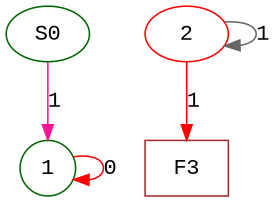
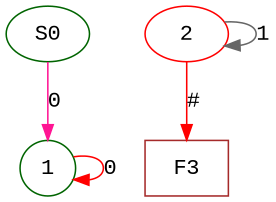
  digraph {
    fontname="Liberation Mono"
    node [color=darkgreen fontname="Liberation Mono" shape=ellipse]
    edge [color=red fontname="Liberation Mono"]
    n1 [label=S0]
    n2 [label=1 shape=circle]
    n3 [color=red label=2]
    n4 [color=brown label=F3 shape=box]
-   n1 -> n2 [color=deeppink label=1]
+   n1 -> n2 [color=deeppink label=0]
    n2 -> n2 [label=0]
    n3 -> n3 [color=gray40 label=1]
-   n3 -> n4 [label=1]
+   n3 -> n4 [label="#"]
  }
